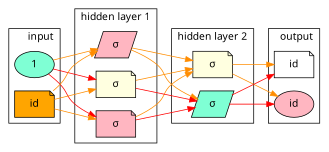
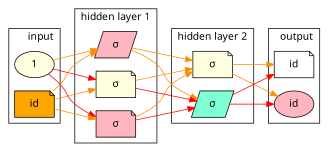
  digraph {
    rankdir=LR
    fontname="Noto Sans"
    node [shape=note style=filled fillcolor=lightpink fontname="Noto Sans"]
    edge [color=darkorange fontname="Noto Sans"]
-   n1 [label=1 shape=ellipse fillcolor=aquamarine]
+   n1 [label=1 shape=ellipse fillcolor=lightyellow]
    n2 [label=id fillcolor=orange]
    n3 [label="σ"]
    n4 [label="σ" shape=parallelogram]
    n5 [label="σ" fillcolor=lightyellow]
    n6 [label="σ" fillcolor=lightyellow]
    n7 [label="σ" shape=parallelogram fillcolor=aquamarine]
    n8 [label=id fillcolor=white]
    n9 [label=id shape=ellipse]
    subgraph cluster_1 {
      label=input
      labeljust=r
      labelloc=t
      rank=same
      n1
      n2
    }
    subgraph cluster_2 {
      label="hidden layer 1"
      labeljust=r
      labelloc=t
      rank=same
      n3
      n4
      n5
    }
    subgraph cluster_3 {
      label="hidden layer 2"
      labeljust=r
      labelloc=t
      rank=same
      n6
      n7
    }
    subgraph cluster_4 {
      label=output
      labeljust=r
      labelloc=t
      rank=same
      n8
      n9
    }
    n1 -> n3 [color=red]
    n1 -> n4
    n1 -> n5 [color=red]
    n2 -> n3
    n2 -> n4
    n2 -> n5
    n3 -> n6
    n3 -> n7 [color=red]
    n4 -> n6
    n4 -> n7
    n5 -> n6
    n5 -> n7 [color=red]
    n6 -> n8
    n6 -> n9
    n7 -> n8 [color=red]
    n7 -> n9 [color=red]
  }
